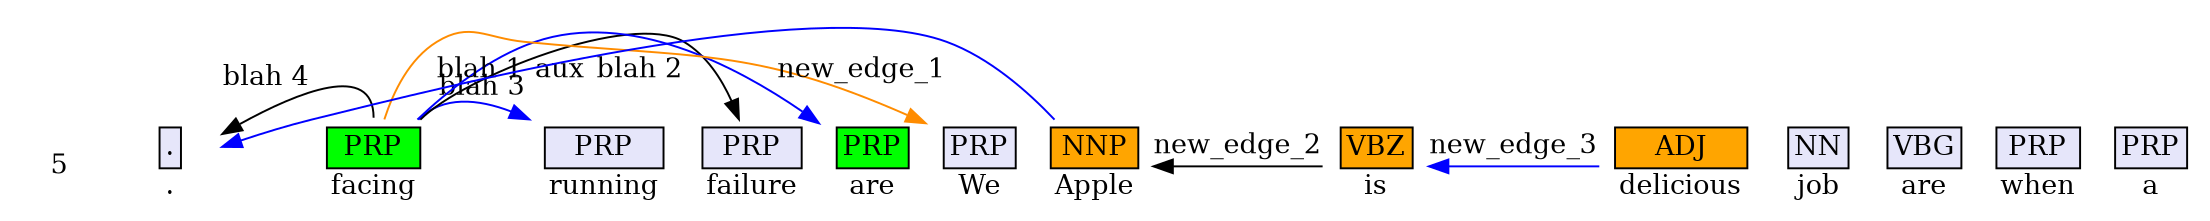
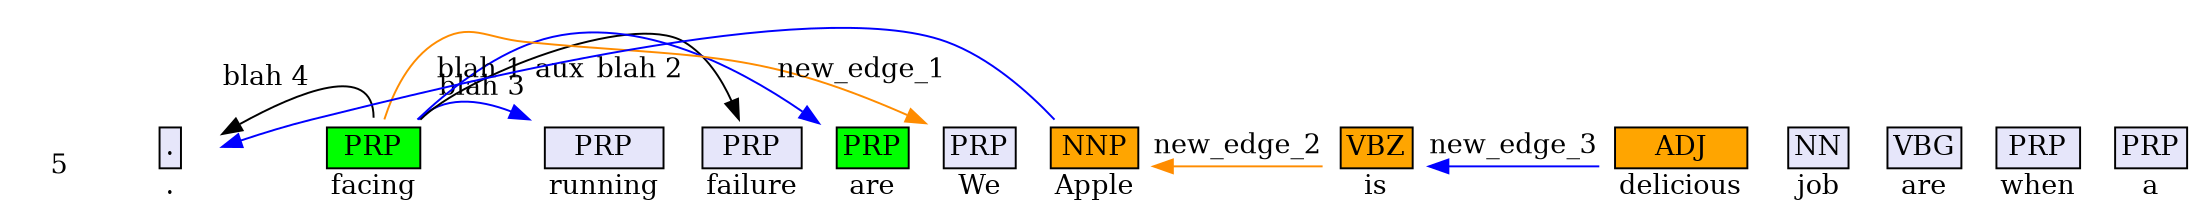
  digraph {
    nodesep=.01
    node [shape=plaintext]
    edge [constraint=false style=invis]
    n1 [label=5 ordering=out]
    n2 [label=<    <TABLE BORDER="0" CELLBORDER="1" CELLSPACING="0">       <TR><TD BGCOLOR="lavender">.</TD></TR>       <TR><TD BORDER="0">.</TD></TR>    </TABLE>>]
    n3 [label=<    <TABLE BORDER="0" CELLBORDER="1" CELLSPACING="0">       <TR><TD BGCOLOR="lavender">NN</TD></TR>       <TR><TD BORDER="0">job</TD></TR>    </TABLE>>]
    n4 [label=<    <TABLE BORDER="0" CELLBORDER="1" CELLSPACING="0">       <TR><TD BGCOLOR="lavender">VBG</TD></TR>       <TR><TD BORDER="0">are</TD></TR>    </TABLE>>]
    n5 [label=<    <TABLE BORDER="0" CELLBORDER="1" CELLSPACING="0">       <TR><TD BGCOLOR="lavender">PRP</TD></TR>       <TR><TD BORDER="0">running</TD></TR>    </TABLE>>]
    n6 [label=<    <TABLE BORDER="0" CELLBORDER="1" CELLSPACING="0">       <TR><TD BGCOLOR="lavender">PRP</TD></TR>       <TR><TD BORDER="0">when</TD></TR>    </TABLE>>]
    n7 [label=<    <TABLE BORDER="0" CELLBORDER="1" CELLSPACING="0">       <TR><TD BGCOLOR="lavender">PRP</TD></TR>       <TR><TD BORDER="0">failure</TD></TR>    </TABLE>>]
    n8 [label=<    <TABLE BORDER="0" CELLBORDER="1" CELLSPACING="0">       <TR><TD BGCOLOR="lavender">PRP</TD></TR>       <TR><TD BORDER="0">a</TD></TR>    </TABLE>>]
    n9 [label=<       <TABLE BORDER="0" CELLBORDER="1" CELLSPACING="0">       <TR><TD BGCOLOR="green1">PRP</TD></TR>       <TR ><TD BORDER="0">facing</TD></TR>    </TABLE>>]
    n10 [label=<       <TABLE BORDER="0" CELLBORDER="1" CELLSPACING="0">       <TR><TD BGCOLOR="green1">PRP</TD></TR>       <TR ><TD BORDER="0">are</TD></TR>    </TABLE>>]
    n11 [label=<     <TABLE BORDER="0" CELLBORDER="1" CELLSPACING="0">       <TR><TD BGCOLOR="lavender">PRP</TD></TR>       <TR><TD BORDER="0">We</TD></TR>    </TABLE>>]
    n12 [label=<     <TABLE BORDER="0" CELLBORDER="1" CELLSPACING="0">         <TR><TD BGCOLOR="orange">NNP</TD></TR>         <TR><TD BORDER="0">Apple</TD></TR>     </TABLE>>]
    n13 [label=<     <TABLE BORDER="0" CELLBORDER="1" CELLSPACING="0">         <TR><TD BGCOLOR="orange">VBZ</TD></TR>         <TR><TD BORDER="0">is</TD></TR>     </TABLE>>]
    n14 [label=<     <TABLE BORDER="0" CELLBORDER="1" CELLSPACING="0">         <TR><TD BGCOLOR="orange">ADJ</TD></TR>         <TR><TD BORDER="0">delicious</TD></TR>     </TABLE>>]
    subgraph sub_1 {
      rank=same
      n1
      n2
      n3
      n4
      n5
      n6
      n7
      n8
      n9
      n10
      n11
      n12
      n13
      n14
    }
    n1 -> n2
    n1 -> n3
    n1 -> n4
    n1 -> n5
    n1 -> n6
    n1 -> n7
    n1 -> n8
    n1 -> n9
    n1 -> n10
    n1 -> n11
    n9 -> n2 [color=black label="\nblah 4" tailport=n style=""]
    n9 -> n5 [color=blue label="\nblah 3" tailport=ne style=""]
    n9 -> n7 [color=black label="\nblah 2" tailport=ne style=""]
    n9 -> n10 [color=blue label="\naux" style=""]
    n9 -> n11 [color=darkorange label="\nblah 1" style=""]
    n12 -> n2 [color=blue label="\nnew_edge_1" style=""]
-   n13 -> n12 [color=black label="\nnew_edge_2" style=""]
+   n13 -> n12 [color=darkorange label="\nnew_edge_2" style=""]
    n14 -> n13 [color=blue label="\nnew_edge_3" style=""]
  }
